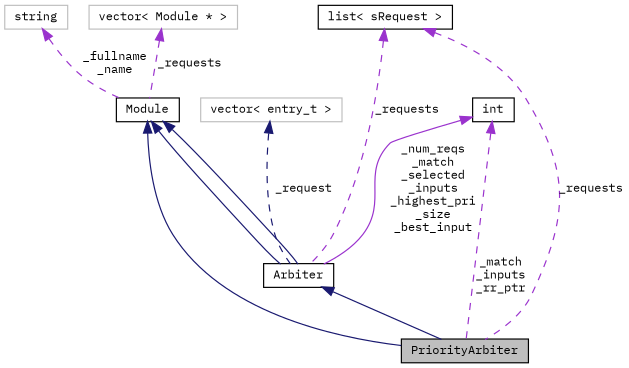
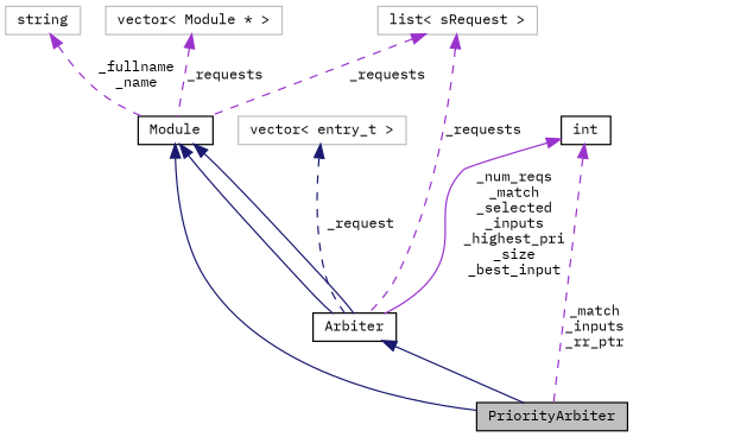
  digraph {
    fontname="IBM Plex Mono"
    node [color=black fontname="IBM Plex Mono" fontsize=10 shape=record]
    edge [color=darkorchid3 dir=back fontname="IBM Plex Mono" fontsize=10 labelfontname=FreeSans labelfontsize=10 style=dashed]
    n1 [fillcolor=grey75 fontcolor=black height=0.2 label=PriorityArbiter style=filled width=0.4]
    n2 [height=0.2 label=Module width=0.4]
    n3 [height=0.2 label=Arbiter width=0.4]
    n4 [color=grey75 height=0.2 label=string width=0.4]
    n5 [color=grey75 height=0.2 label="vector\< Module * \>" width=0.4]
    n6 [color=grey75 height=0.2 label="vector\< entry_t \>" width=0.4]
    n7 [height=0.2 label=int width=0.4]
-   n8 [height=0.2 label="list\< sRequest \>" width=0.4]
+   n8 [color=grey75 height=0.2 label="list\< sRequest \>" width=0.4]
    n2 -> n1 [color=midnightblue style=solid]
    n2 -> n3 [color=midnightblue style=solid]
    n2 -> n3 [color=midnightblue style=solid]
    n3 -> n1 [color=midnightblue style=solid]
    n4 -> n2 [label="_fullname\n_name"]
    n5 -> n2 [label=_requests]
    n6 -> n3 [color=midnightblue label=_request]
    n7 -> n1 [label="_match\n_inputs\n_rr_ptr"]
    n7 -> n3 [label="_num_reqs\n_match\n_selected\n_inputs\n_highest_pri\n_size\n_best_input" style=solid]
-   n8 -> n1 [label=_requests]
+   n8 -> n2 [label=_requests]
    n8 -> n3 [label=_requests]
  }
